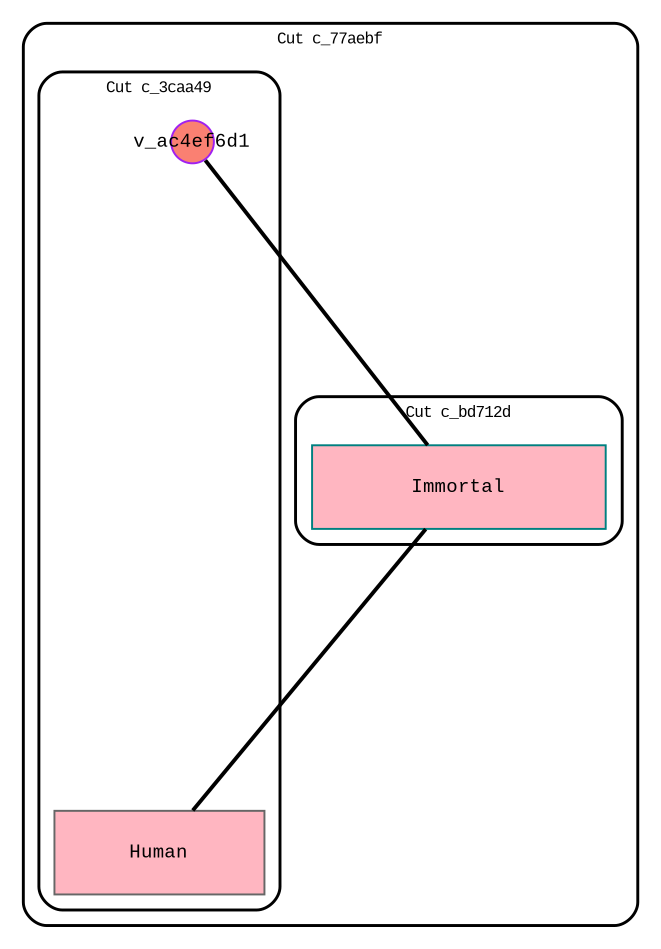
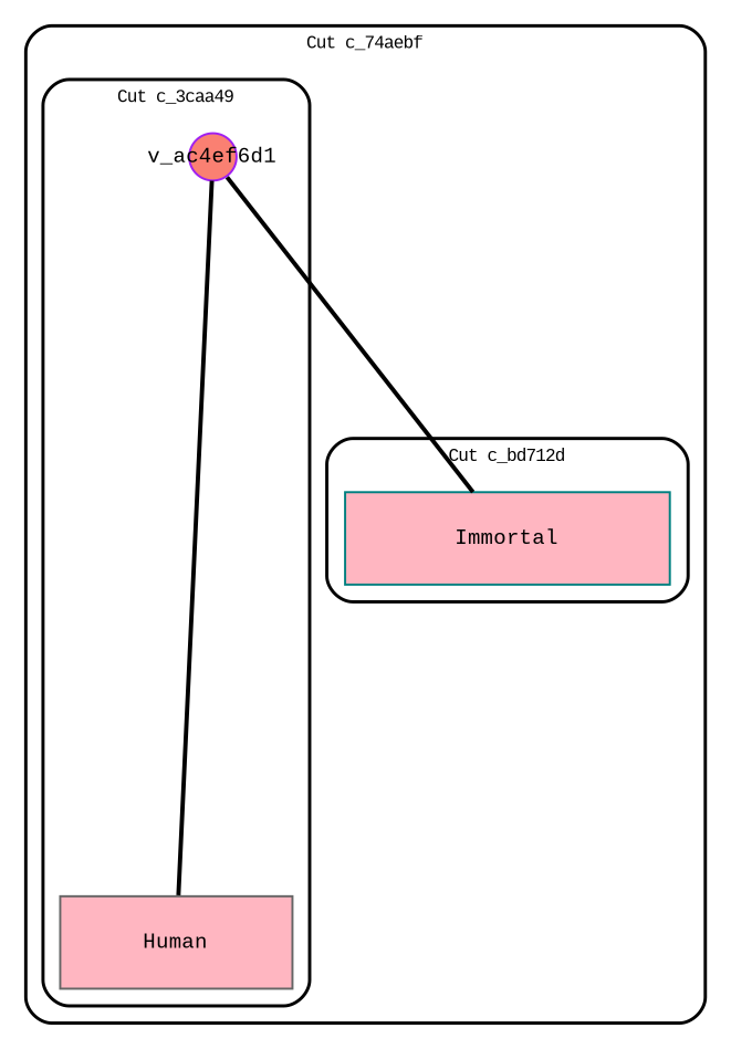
  graph {
    clusterrank=local
    compound=true
    concentrate=false
    fontname="Liberation Mono"
    newrank=true
    nodesep=1.2
    rankdir=TB
    ranksep=1.0
    splines=true
    node [fillcolor=lightpink fixedsize=true fontname="Liberation Mono" fontsize=10 margin=0.2 shape=box style=filled]
    edge [arrowhead=none fontname="Liberation Mono" fontsize=9 labelangle=0 labeldistance=1.5 minlen=2.5 penwidth=2 style=bold weight=1.0]
    n1 [color=purple fillcolor=salmon height=0.30 label=v_ac4ef6d1 shape=circle width=0.30]
    n2 [color=gray40 height=0.60 label=Human width=1.50]
    n3 [color=teal height=0.60 label=Immortal width=2.10]
    subgraph cluster_1 {
      color=black
      fontsize=8
-     label="Cut c_77aebf"
+     label="Cut c_74aebf"
      labelloc=top
      penwidth=1.5
      style=rounded
      subgraph cluster_2 {
        color=black
        fontsize=8
        label="Cut c_3caa49"
        labelloc=top
        penwidth=1.5
        style=rounded
        n1
        n2
      }
      subgraph cluster_3 {
        color=black
        fontsize=8
        label="Cut c_bd712d"
        labelloc=top
        penwidth=1.5
        style=rounded
        n3
      }
    }
-   n3 -- n2
+   n1 -- n2
    n1 -- n3
  }
